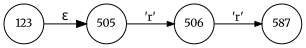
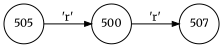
  digraph {
    fontname=Merriweather
    rankdir=LR
    node [fixedsize=true fontname=Merriweather fontsize=11 peripheries=1 shape=circle]
    edge [arrowhead=normal arrowsize=.7 fontname=Merriweather fontsize=11]
    n1 [label=505 width=.55]
-   n2 [label=506 width=.55]
-   n3 [label=587 width=.55]
-   n4 [label=123 width=.55]
+   n2 [label=500 width=.55]
+   n3 [label=507 width=.55]
    n1 -> n2 [label="'r'"]
    n2 -> n3 [label="'r'"]
-   n4 -> n1 [label="&epsilon;" arrowhead="" arrowsize="" fontsize=""]
  }
